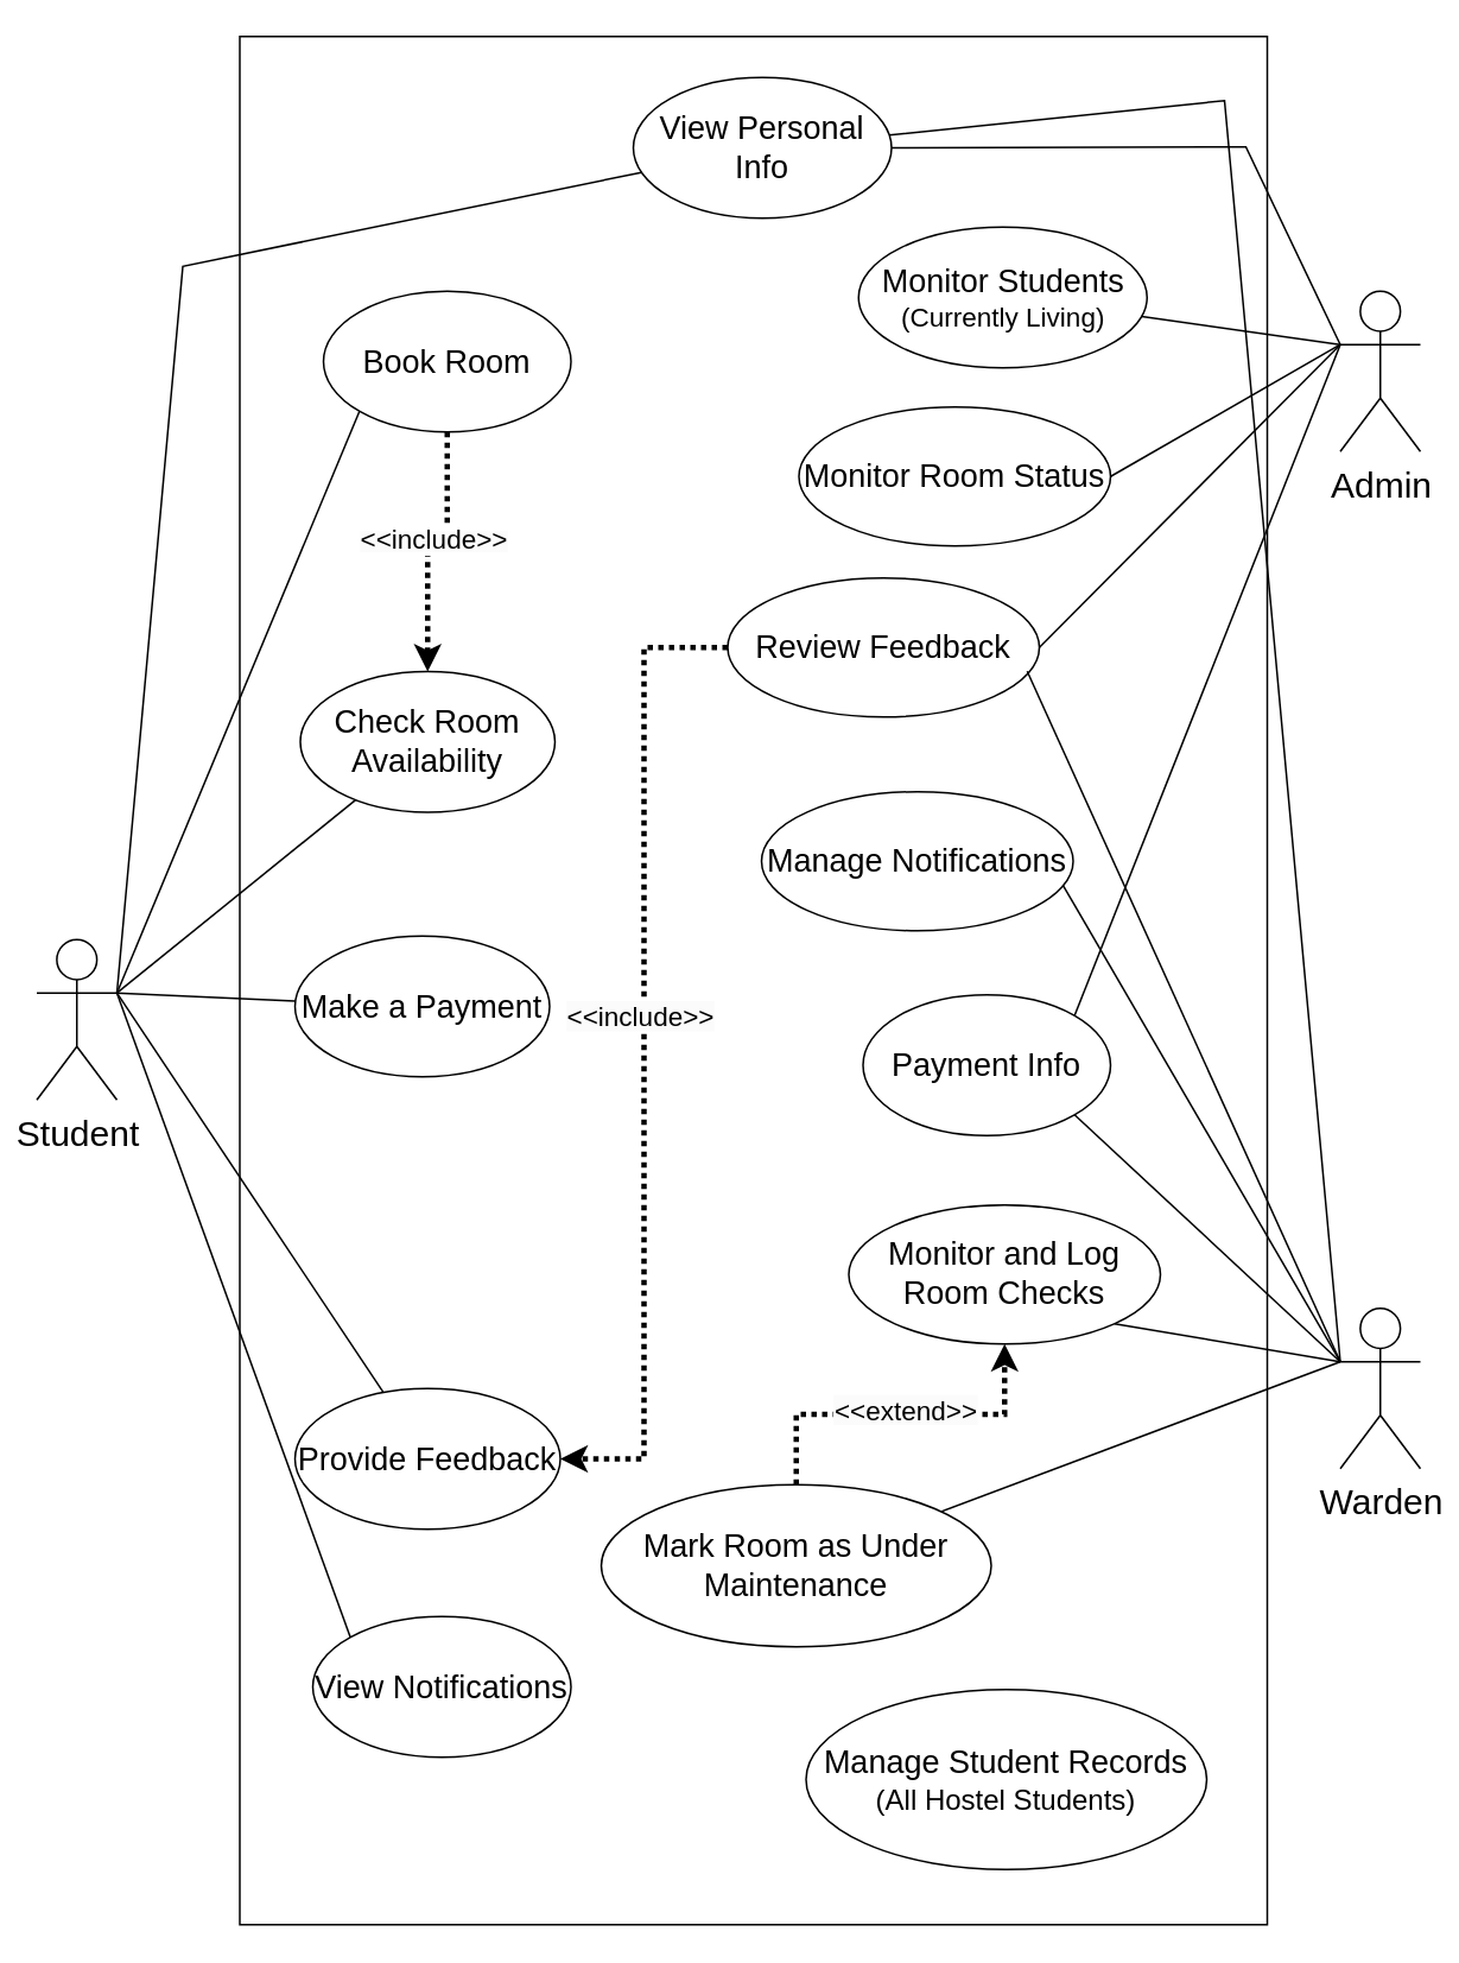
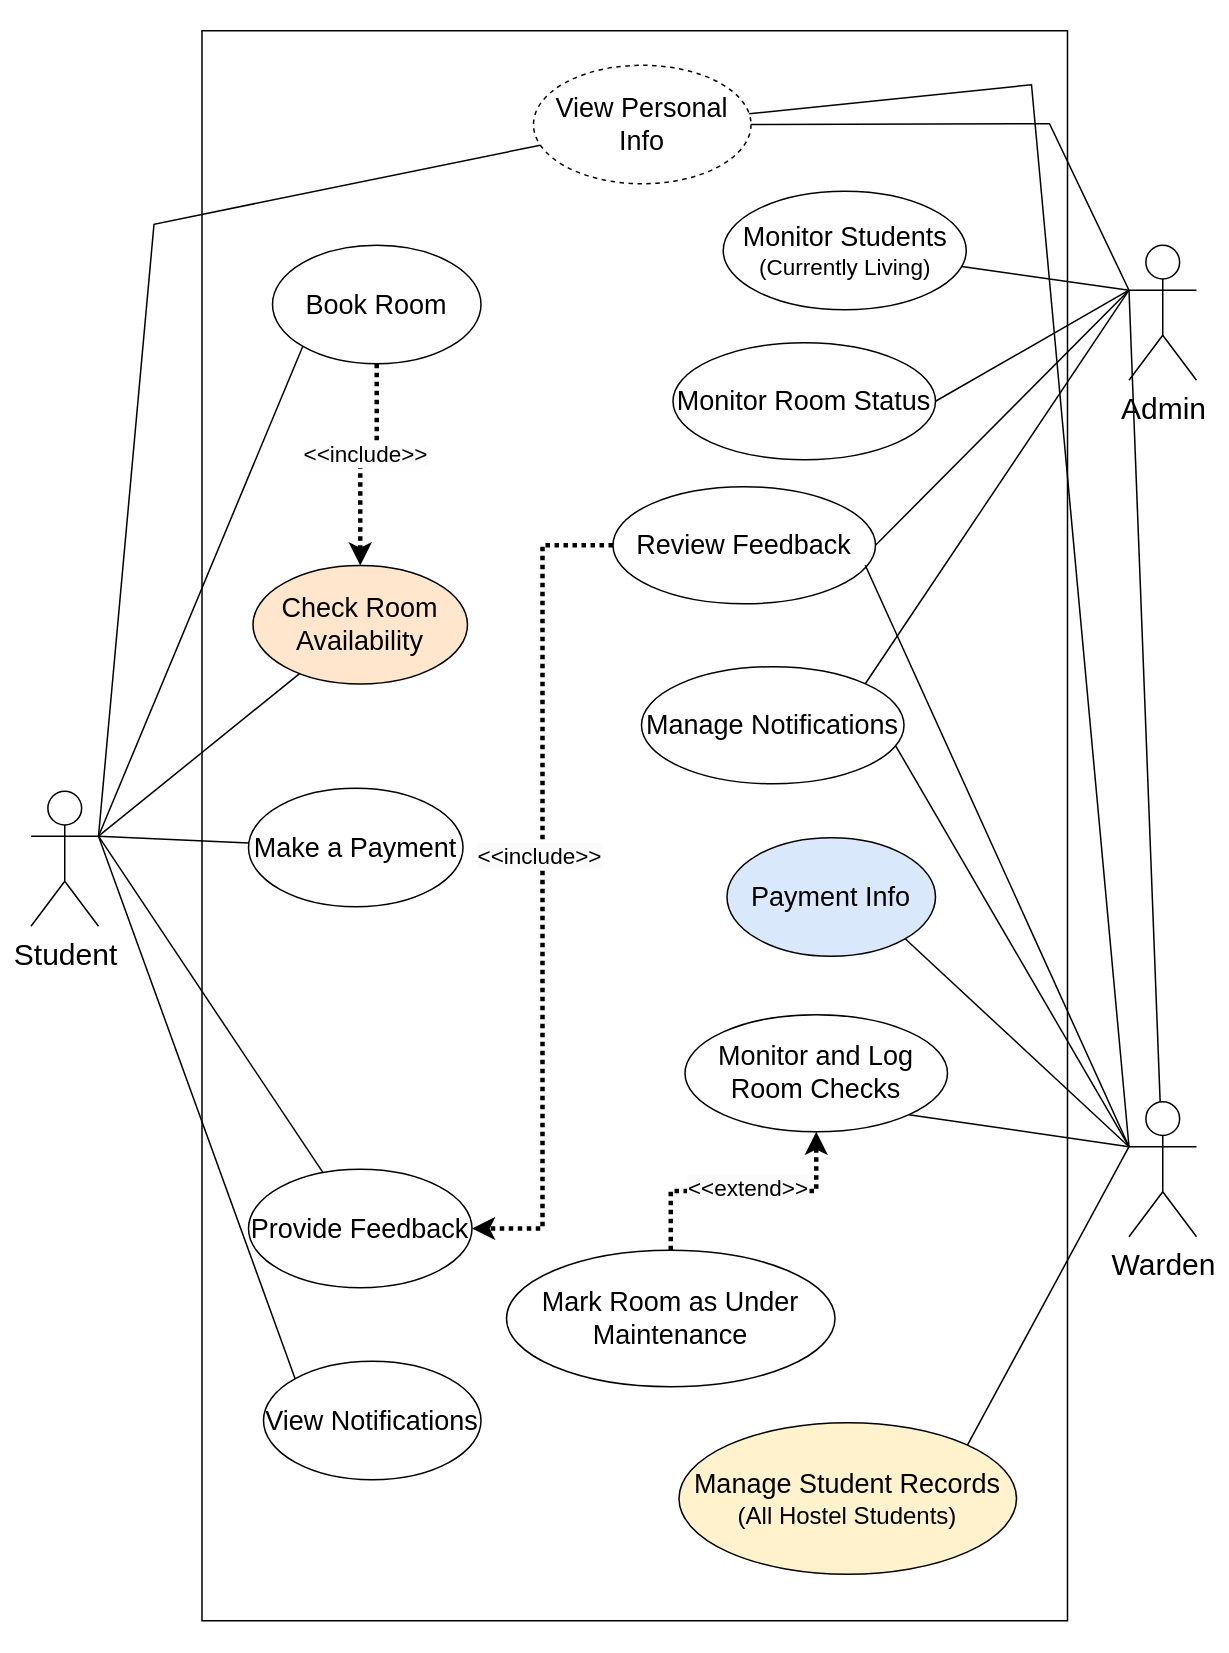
  <mxCell id="0" />
  <mxCell id="1" parent="0" />
  <mxCell id="2" value="" style="rounded=0;whiteSpace=wrap;html=1;fillColor=default;" parent="1" vertex="1"><mxGeometry x="134" y="20" width="577" height="1060" as="geometry" /></mxCell>
  <mxCell id="3" value="&lt;font style=&quot;font-size: 20px;&quot;&gt;Student&lt;/font&gt;" style="shape=umlActor;verticalLabelPosition=bottom;verticalAlign=top;html=1;outlineConnect=0;" parent="1" vertex="1"><mxGeometry x="20" y="527" width="45" height="90" as="geometry" /></mxCell>
  <mxCell id="4" value="&lt;font style=&quot;font-size: 20px;&quot;&gt;Admin&lt;/font&gt;" style="shape=umlActor;verticalLabelPosition=bottom;verticalAlign=top;html=1;outlineConnect=0;" parent="1" vertex="1"><mxGeometry x="752" y="163" width="45" height="90" as="geometry" /></mxCell>
  <mxCell id="5" value="&lt;font style=&quot;font-size: 20px;&quot;&gt;Warden&lt;/font&gt;" style="shape=umlActor;verticalLabelPosition=bottom;verticalAlign=top;html=1;outlineConnect=0;" parent="1" vertex="1"><mxGeometry x="752" y="734" width="45" height="90" as="geometry" /></mxCell>
- <mxCell id="6" value="&lt;font style=&quot;font-size: 18px;&quot;&gt;View Personal Info&lt;/font&gt;" style="ellipse;whiteSpace=wrap;html=1;" parent="1" vertex="1"><mxGeometry x="355" y="43" width="145" height="79" as="geometry" /></mxCell>
+ <mxCell id="6" value="&lt;font style=&quot;font-size: 18px;&quot;&gt;View Personal Info&lt;/font&gt;" style="ellipse;whiteSpace=wrap;html=1;dashed=1;" parent="1" vertex="1"><mxGeometry x="355" y="43" width="145" height="79" as="geometry" /></mxCell>
  <mxCell id="7" style="edgeStyle=orthogonalEdgeStyle;rounded=0;orthogonalLoop=1;jettySize=auto;html=1;strokeWidth=3;dashed=1;dashPattern=1 1;" parent="1" source="9" target="13" edge="1"><mxGeometry relative="1" as="geometry" /></mxCell>
  <mxCell id="8" value="&lt;span style=&quot;background-color: rgb(251, 251, 251);&quot;&gt;&lt;font style=&quot;font-size: 15px;&quot;&gt;&amp;lt;&amp;lt;include&amp;gt;&amp;gt;&lt;/font&gt;&lt;/span&gt;" style="edgeLabel;html=1;align=center;verticalAlign=middle;resizable=0;points=[];" parent="7" vertex="1" connectable="0"><mxGeometry x="0.218" y="4" relative="1" as="geometry"><mxPoint x="-1" y="-19" as="offset" /></mxGeometry></mxCell>
  <mxCell id="9" value="&lt;span style=&quot;font-size: 18px;&quot;&gt;Book Room&lt;/span&gt;" style="ellipse;whiteSpace=wrap;html=1;" parent="1" vertex="1"><mxGeometry x="181" y="163" width="139" height="79" as="geometry" /></mxCell>
  <mxCell id="10" value="&lt;font style=&quot;font-size: 18px;&quot;&gt;Make a Payment&lt;/font&gt;" style="ellipse;whiteSpace=wrap;html=1;" parent="1" vertex="1"><mxGeometry x="165" y="525" width="143" height="79" as="geometry" /></mxCell>
  <mxCell id="11" value="&lt;font style=&quot;font-size: 18px;&quot;&gt;Provide Feedback&lt;/font&gt;" style="ellipse;whiteSpace=wrap;html=1;" parent="1" vertex="1"><mxGeometry x="165" y="779" width="149" height="79" as="geometry" /></mxCell>
  <mxCell id="12" value="&lt;font style=&quot;font-size: 18px;&quot;&gt;View Notifications&lt;/font&gt;" style="ellipse;whiteSpace=wrap;html=1;" parent="1" vertex="1"><mxGeometry x="175" y="907" width="145" height="79" as="geometry" /></mxCell>
- <mxCell id="13" value="&lt;font style=&quot;font-size: 18px;&quot;&gt;Check Room Availability&lt;/font&gt;" style="ellipse;whiteSpace=wrap;html=1;" parent="1" vertex="1"><mxGeometry x="168" y="376.5" width="143" height="79" as="geometry" /></mxCell>
+ <mxCell id="13" value="&lt;font style=&quot;font-size: 18px;&quot;&gt;Check Room Availability&lt;/font&gt;" style="ellipse;whiteSpace=wrap;html=1;fillColor=#ffe6cc;" parent="1" vertex="1"><mxGeometry x="168" y="376.5" width="143" height="79" as="geometry" /></mxCell>
  <mxCell id="14" value="&lt;font style=&quot;font-size: 18px;&quot;&gt;Monitor Students&lt;/font&gt;&lt;div&gt;&lt;font style=&quot;font-size: 15px;&quot;&gt;(Currently Living)&lt;/font&gt;&lt;/div&gt;" style="ellipse;whiteSpace=wrap;html=1;" parent="1" vertex="1"><mxGeometry x="481.5" y="127" width="162" height="79" as="geometry" /></mxCell>
- <mxCell id="15" value="&lt;font style=&quot;font-size: 18px;&quot;&gt;Payment Info&lt;/font&gt;" style="ellipse;whiteSpace=wrap;html=1;" parent="1" vertex="1"><mxGeometry x="484" y="558" width="139" height="79" as="geometry" /></mxCell>
+ <mxCell id="15" value="&lt;font style=&quot;font-size: 18px;&quot;&gt;Payment Info&lt;/font&gt;" style="ellipse;whiteSpace=wrap;html=1;fillColor=#dae8fc;" parent="1" vertex="1"><mxGeometry x="484" y="558" width="139" height="79" as="geometry" /></mxCell>
  <mxCell id="16" value="&lt;font style=&quot;font-size: 18px;&quot;&gt;Manage Notifications&lt;/font&gt;" style="ellipse;whiteSpace=wrap;html=1;" parent="1" vertex="1"><mxGeometry x="427" y="444" width="175" height="78" as="geometry" /></mxCell>
  <mxCell id="17" style="edgeStyle=orthogonalEdgeStyle;rounded=0;orthogonalLoop=1;jettySize=auto;html=1;entryX=1;entryY=0.5;entryDx=0;entryDy=0;dashed=1;dashPattern=1 1;strokeWidth=3;" parent="1" source="19" target="11" edge="1"><mxGeometry relative="1" as="geometry" /></mxCell>
  <mxCell id="18" value="&lt;span style=&quot;font-size: 15px; background-color: rgb(251, 251, 251);&quot;&gt;&amp;lt;&amp;lt;include&amp;gt;&amp;gt;&lt;/span&gt;" style="edgeLabel;html=1;align=center;verticalAlign=middle;resizable=0;points=[];" parent="17" vertex="1" connectable="0"><mxGeometry x="-0.08" y="-3" relative="1" as="geometry"><mxPoint as="offset" /></mxGeometry></mxCell>
  <mxCell id="19" value="&lt;font style=&quot;font-size: 18px;&quot;&gt;Review Feedback&lt;/font&gt;" style="ellipse;whiteSpace=wrap;html=1;" parent="1" vertex="1"><mxGeometry x="408" y="324" width="175" height="78" as="geometry" /></mxCell>
  <mxCell id="20" value="&lt;font style=&quot;font-size: 18px;&quot;&gt;Monitor Room Status&lt;/font&gt;" style="ellipse;whiteSpace=wrap;html=1;" parent="1" vertex="1"><mxGeometry x="448" y="228" width="175" height="78" as="geometry" /></mxCell>
  <mxCell id="21" style="edgeStyle=orthogonalEdgeStyle;rounded=0;orthogonalLoop=1;jettySize=auto;html=1;exitX=0.5;exitY=1;exitDx=0;exitDy=0;" parent="1" source="20" target="20" edge="1"><mxGeometry relative="1" as="geometry" /></mxCell>
- <mxCell id="22" value="&lt;font style=&quot;font-size: 18px;&quot;&gt;Manage Student Records&lt;/font&gt;&lt;div&gt;&lt;font style=&quot;font-size: 16px;&quot;&gt;(All Hostel Students)&lt;/font&gt;&lt;/div&gt;" style="ellipse;whiteSpace=wrap;html=1;" parent="1" vertex="1"><mxGeometry x="452" y="948" width="225" height="101" as="geometry" /></mxCell>
- <mxCell id="23" value="&lt;font style=&quot;font-size: 18px;&quot;&gt;Monitor and Log Room Checks&lt;/font&gt;" style="ellipse;whiteSpace=wrap;html=1;" parent="1" vertex="1"><mxGeometry x="476" y="676" width="175" height="78" as="geometry" /></mxCell>
+ <mxCell id="22" value="&lt;font style=&quot;font-size: 18px;&quot;&gt;Manage Student Records&lt;/font&gt;&lt;div&gt;&lt;font style=&quot;font-size: 16px;&quot;&gt;(All Hostel Students)&lt;/font&gt;&lt;/div&gt;" style="ellipse;whiteSpace=wrap;html=1;fillColor=#fff2cc;" parent="1" vertex="1"><mxGeometry x="452" y="948" width="225" height="101" as="geometry" /></mxCell>
+ <mxCell id="23" value="&lt;font style=&quot;font-size: 18px;&quot;&gt;Monitor and Log Room Checks&lt;/font&gt;" style="ellipse;whiteSpace=wrap;html=1;" parent="1" vertex="1"><mxGeometry x="456" y="676" width="175" height="78" as="geometry" /></mxCell>
  <mxCell id="24" style="edgeStyle=orthogonalEdgeStyle;rounded=0;orthogonalLoop=1;jettySize=auto;html=1;strokeWidth=3;dashed=1;dashPattern=1 1;" parent="1" source="26" target="23" edge="1"><mxGeometry relative="1" as="geometry" /></mxCell>
  <mxCell id="25" value="&lt;span style=&quot;font-size: 15px; background-color: rgb(251, 251, 251);&quot;&gt;&amp;lt;&amp;lt;extend&amp;gt;&amp;gt;&lt;/span&gt;" style="edgeLabel;html=1;align=center;verticalAlign=middle;resizable=0;points=[];" parent="24" vertex="1" connectable="0"><mxGeometry x="0.02" y="3" relative="1" as="geometry"><mxPoint as="offset" /></mxGeometry></mxCell>
  <mxCell id="26" value="&lt;font style=&quot;font-size: 18px;&quot;&gt;Mark Room as Under Maintenance&lt;/font&gt;" style="ellipse;whiteSpace=wrap;html=1;" parent="1" vertex="1"><mxGeometry x="337" y="833" width="219" height="91" as="geometry" /></mxCell>
  <mxCell id="27" value="" style="endArrow=none;html=1;rounded=0;exitX=1;exitY=0.333;exitDx=0;exitDy=0;exitPerimeter=0;startFill=0;" parent="1" source="3" target="6" edge="1"><mxGeometry width="50" height="50" relative="1" as="geometry"><mxPoint x="47" y="419" as="sourcePoint" /><mxPoint x="87" y="238" as="targetPoint" /><Array as="points"><mxPoint x="102" y="149" /></Array></mxGeometry></mxCell>
  <mxCell id="28" value="" style="endArrow=none;html=1;rounded=0;exitX=1;exitY=0.333;exitDx=0;exitDy=0;exitPerimeter=0;entryX=0;entryY=1;entryDx=0;entryDy=0;startFill=0;" parent="1" source="3" target="9" edge="1"><mxGeometry width="50" height="50" relative="1" as="geometry"><mxPoint x="138" y="505" as="sourcePoint" /><mxPoint x="141" y="240" as="targetPoint" /></mxGeometry></mxCell>
  <mxCell id="29" value="" style="endArrow=none;html=1;rounded=0;exitX=1;exitY=0.333;exitDx=0;exitDy=0;exitPerimeter=0;startFill=0;" parent="1" source="3" target="13" edge="1"><mxGeometry width="50" height="50" relative="1" as="geometry"><mxPoint x="121" y="510" as="sourcePoint" /><mxPoint x="175" y="239" as="targetPoint" /></mxGeometry></mxCell>
  <mxCell id="30" value="" style="endArrow=none;html=1;rounded=0;exitX=1;exitY=0.333;exitDx=0;exitDy=0;exitPerimeter=0;startFill=0;" parent="1" source="3" target="10" edge="1"><mxGeometry width="50" height="50" relative="1" as="geometry"><mxPoint x="138" y="573" as="sourcePoint" /><mxPoint x="226" y="301" as="targetPoint" /></mxGeometry></mxCell>
  <mxCell id="31" value="" style="endArrow=none;html=1;rounded=0;exitX=1;exitY=0.333;exitDx=0;exitDy=0;exitPerimeter=0;startFill=0;" parent="1" source="3" target="11" edge="1"><mxGeometry width="50" height="50" relative="1" as="geometry"><mxPoint x="165" y="537" as="sourcePoint" /><mxPoint x="314" y="337" as="targetPoint" /></mxGeometry></mxCell>
  <mxCell id="32" value="" style="endArrow=none;html=1;rounded=0;exitX=1;exitY=0.333;exitDx=0;exitDy=0;exitPerimeter=0;entryX=0;entryY=0;entryDx=0;entryDy=0;startFill=0;" parent="1" source="3" target="12" edge="1"><mxGeometry width="50" height="50" relative="1" as="geometry"><mxPoint x="116" y="555" as="sourcePoint" /><mxPoint x="343" y="381" as="targetPoint" /></mxGeometry></mxCell>
  <mxCell id="33" value="" style="endArrow=none;html=1;rounded=0;exitX=0;exitY=0.333;exitDx=0;exitDy=0;exitPerimeter=0;startFill=0;" parent="1" source="4" target="6" edge="1"><mxGeometry width="50" height="50" relative="1" as="geometry"><mxPoint x="677" y="125" as="sourcePoint" /><mxPoint x="664" y="59" as="targetPoint" /><Array as="points"><mxPoint x="699" y="82" /></Array></mxGeometry></mxCell>
  <mxCell id="34" value="" style="endArrow=none;html=1;rounded=0;exitX=0;exitY=0.333;exitDx=0;exitDy=0;exitPerimeter=0;startFill=0;" parent="1" source="4" target="14" edge="1"><mxGeometry width="50" height="50" relative="1" as="geometry"><mxPoint x="522" y="343" as="sourcePoint" /><mxPoint x="572" y="293" as="targetPoint" /></mxGeometry></mxCell>
  <mxCell id="35" value="" style="endArrow=none;html=1;rounded=0;exitX=0;exitY=0.333;exitDx=0;exitDy=0;exitPerimeter=0;entryX=1;entryY=0.5;entryDx=0;entryDy=0;startFill=0;" parent="1" source="4" target="20" edge="1"><mxGeometry width="50" height="50" relative="1" as="geometry"><mxPoint x="751" y="190" as="sourcePoint" /><mxPoint x="650" y="187" as="targetPoint" /></mxGeometry></mxCell>
  <mxCell id="36" value="" style="endArrow=none;html=1;rounded=0;exitX=0;exitY=0.333;exitDx=0;exitDy=0;exitPerimeter=0;entryX=1;entryY=0.5;entryDx=0;entryDy=0;startFill=0;" parent="1" source="4" target="19" edge="1"><mxGeometry width="50" height="50" relative="1" as="geometry"><mxPoint x="726" y="302" as="sourcePoint" /><mxPoint x="579" y="352" as="targetPoint" /></mxGeometry></mxCell>
- <mxCell id="38" value="" style="endArrow=none;html=1;rounded=0;entryX=1;entryY=0;entryDx=0;entryDy=0;exitX=0;exitY=0.333;exitDx=0;exitDy=0;exitPerimeter=0;startFill=0;" parent="1" source="4" target="15" edge="1"><mxGeometry width="50" height="50" relative="1" as="geometry"><mxPoint x="751" y="214" as="sourcePoint" /><mxPoint x="632" y="572" as="targetPoint" /></mxGeometry></mxCell>
+ <mxCell id="37" value="" style="endArrow=none;html=1;rounded=0;exitX=0;exitY=0.333;exitDx=0;exitDy=0;exitPerimeter=0;entryX=1;entryY=0;entryDx=0;entryDy=0;startFill=0;" parent="1" source="4" target="16" edge="1"><mxGeometry width="50" height="50" relative="1" as="geometry"><mxPoint x="762" y="203" as="sourcePoint" /><mxPoint x="593" y="373" as="targetPoint" /></mxGeometry></mxCell>
+ <mxCell id="38" value="" style="endArrow=none;html=1;rounded=0;exitX=0;exitY=0.333;exitDx=0;exitDy=0;exitPerimeter=0;startFill=0;" parent="1" source="4" target="5" edge="1"><mxGeometry width="50" height="50" relative="1" as="geometry"><mxPoint x="751" y="214" as="sourcePoint" /><mxPoint x="632" y="572" as="targetPoint" /></mxGeometry></mxCell>
  <mxCell id="39" value="" style="endArrow=none;html=1;rounded=0;exitX=0;exitY=0.333;exitDx=0;exitDy=0;exitPerimeter=0;startFill=0;" parent="1" source="5" target="6" edge="1"><mxGeometry width="50" height="50" relative="1" as="geometry"><mxPoint x="755" y="583" as="sourcePoint" /><mxPoint x="751" y="407" as="targetPoint" /><Array as="points"><mxPoint x="687" y="56" /></Array></mxGeometry></mxCell>
  <mxCell id="40" value="" style="endArrow=none;html=1;rounded=0;entryX=0.961;entryY=0.671;entryDx=0;entryDy=0;exitX=0;exitY=0.333;exitDx=0;exitDy=0;exitPerimeter=0;entryPerimeter=0;startFill=0;" parent="1" source="5" target="19" edge="1"><mxGeometry width="50" height="50" relative="1" as="geometry"><mxPoint x="744" y="772" as="sourcePoint" /><mxPoint x="826" y="662" as="targetPoint" /></mxGeometry></mxCell>
  <mxCell id="41" value="" style="endArrow=none;html=1;rounded=0;entryX=0.967;entryY=0.671;entryDx=0;entryDy=0;exitX=0;exitY=0.333;exitDx=0;exitDy=0;exitPerimeter=0;entryPerimeter=0;startFill=0;" parent="1" source="5" target="16" edge="1"><mxGeometry width="50" height="50" relative="1" as="geometry"><mxPoint x="762" y="774" as="sourcePoint" /><mxPoint x="586" y="386" as="targetPoint" /></mxGeometry></mxCell>
  <mxCell id="42" value="" style="endArrow=none;html=1;rounded=0;entryX=1;entryY=1;entryDx=0;entryDy=0;exitX=0;exitY=0.333;exitDx=0;exitDy=0;exitPerimeter=0;startFill=0;" parent="1" source="5" target="15" edge="1"><mxGeometry width="50" height="50" relative="1" as="geometry"><mxPoint x="752" y="764" as="sourcePoint" /><mxPoint x="606" y="506" as="targetPoint" /></mxGeometry></mxCell>
  <mxCell id="43" value="" style="endArrow=none;html=1;rounded=0;entryX=1;entryY=1;entryDx=0;entryDy=0;exitX=0;exitY=0.333;exitDx=0;exitDy=0;exitPerimeter=0;startFill=0;" parent="1" source="5" target="23" edge="1"><mxGeometry width="50" height="50" relative="1" as="geometry"><mxPoint x="762" y="774" as="sourcePoint" /><mxPoint x="613" y="635" as="targetPoint" /></mxGeometry></mxCell>
- <mxCell id="44" value="" style="endArrow=none;html=1;rounded=0;exitX=0;exitY=0.333;exitDx=0;exitDy=0;exitPerimeter=0;startFill=0;" parent="1" source="5" target="26" edge="1"><mxGeometry width="50" height="50" relative="1" as="geometry"><mxPoint x="752" y="763" as="sourcePoint" /><mxPoint x="616" y="752" as="targetPoint" /></mxGeometry></mxCell>
+ <mxCell id="44" value="" style="endArrow=none;html=1;rounded=0;entryX=1;entryY=0;entryDx=0;entryDy=0;exitX=0;exitY=0.333;exitDx=0;exitDy=0;exitPerimeter=0;startFill=0;" parent="1" source="5" target="22" edge="1"><mxGeometry width="50" height="50" relative="1" as="geometry"><mxPoint x="752" y="763" as="sourcePoint" /><mxPoint x="616" y="752" as="targetPoint" /></mxGeometry></mxCell>
